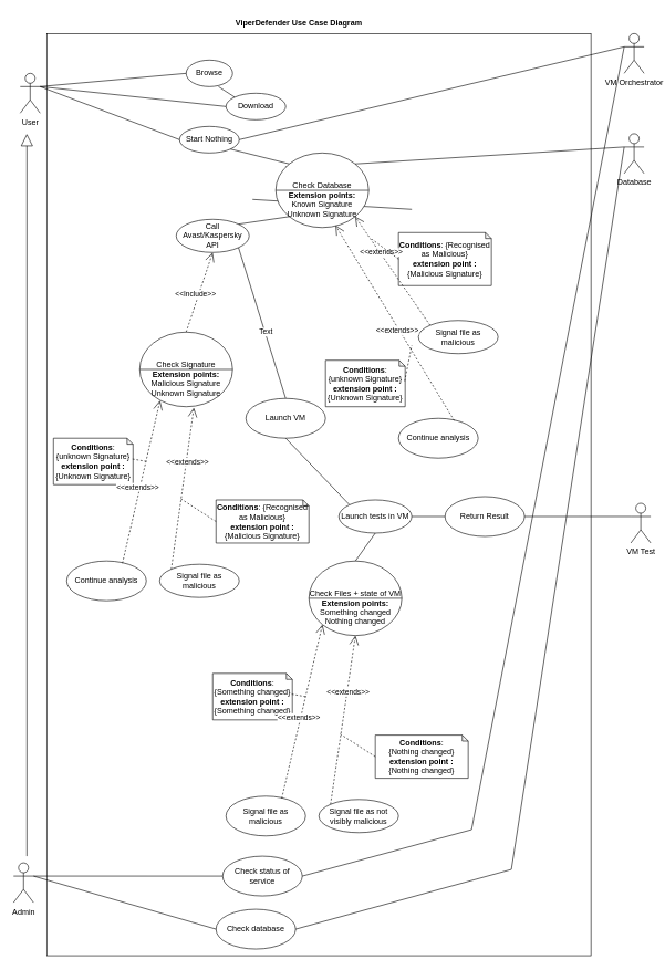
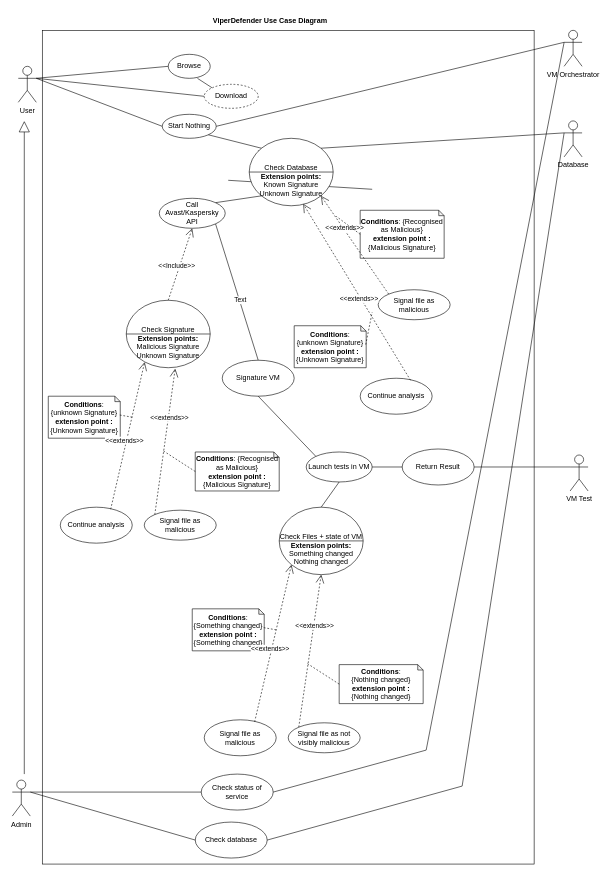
  <mxCell id="0" />
  <mxCell id="1" parent="0" />
  <mxCell id="2" value="" style="rounded=0;whiteSpace=wrap;html=1;" parent="1" vertex="1"><mxGeometry x="70" y="50" width="820" height="1390" as="geometry" /></mxCell>
  <mxCell id="3" value="&lt;b&gt;ViperDefender Use Case Diagram&lt;/b&gt;" style="text;html=1;strokeColor=none;fillColor=none;align=center;verticalAlign=middle;whiteSpace=wrap;rounded=0;" parent="1" vertex="1"><mxGeometry x="325" y="20" width="250" height="30" as="geometry" /></mxCell>
  <mxCell id="4" value="User" style="shape=umlActor;verticalLabelPosition=bottom;verticalAlign=top;html=1;outlineConnect=0;" parent="1" vertex="1"><mxGeometry x="30" y="110" width="30" height="60" as="geometry" /></mxCell>
  <mxCell id="5" value="Browse" style="ellipse;whiteSpace=wrap;html=1;" parent="1" vertex="1"><mxGeometry x="280" y="90" width="70" height="40" as="geometry" /></mxCell>
- <mxCell id="6" value="Download" style="ellipse;whiteSpace=wrap;html=1;" parent="1" vertex="1"><mxGeometry x="340" y="140" width="90" height="40" as="geometry" /></mxCell>
+ <mxCell id="6" value="Download" style="ellipse;whiteSpace=wrap;html=1;dashed=1;" parent="1" vertex="1"><mxGeometry x="340" y="140" width="90" height="40" as="geometry" /></mxCell>
  <mxCell id="7" value="" style="endArrow=none;html=1;rounded=0;entryX=0.695;entryY=1;entryDx=0;entryDy=0;exitX=0;exitY=0;exitDx=0;exitDy=0;entryPerimeter=0;" parent="1" source="6" target="5" edge="1"><mxGeometry width="50" height="50" relative="1" as="geometry"><mxPoint x="364" y="139" as="sourcePoint" /><mxPoint x="320" y="50" as="targetPoint" /></mxGeometry></mxCell>
  <mxCell id="8" value="Database" style="shape=umlActor;verticalLabelPosition=bottom;verticalAlign=top;html=1;outlineConnect=0;" parent="1" vertex="1"><mxGeometry x="940" y="201" width="30" height="60" as="geometry" /></mxCell>
  <mxCell id="9" value="VM Orchestrator" style="shape=umlActor;verticalLabelPosition=bottom;verticalAlign=top;html=1;outlineConnect=0;" parent="1" vertex="1"><mxGeometry x="940" y="50" width="30" height="60" as="geometry" /></mxCell>
  <mxCell id="10" value="" style="endArrow=none;html=1;rounded=0;entryX=1;entryY=0.5;entryDx=0;entryDy=0;exitX=0;exitY=0.5;exitDx=0;exitDy=0;" parent="1" edge="1"><mxGeometry width="50" height="50" relative="1" as="geometry"><mxPoint x="380" y="300" as="sourcePoint" /><mxPoint x="620" y="315" as="targetPoint" /></mxGeometry></mxCell>
  <mxCell id="11" value="" style="endArrow=none;html=1;rounded=0;entryX=0.044;entryY=0.307;entryDx=0;entryDy=0;exitX=1;exitY=0.5;exitDx=0;exitDy=0;entryPerimeter=0;" parent="1" edge="1"><mxGeometry width="50" height="50" relative="1" as="geometry"><mxPoint x="460" y="285" as="sourcePoint" /><mxPoint x="430" y="250" as="targetPoint" /></mxGeometry></mxCell>
  <mxCell id="12" value="&lt;br&gt;&lt;br&gt;Check Signature&lt;br&gt;&lt;b&gt;Extension points:&lt;/b&gt;&lt;br&gt;Malicious Signature&lt;br&gt;Unknown Signature" style="shape=lineEllipse;perimeter=ellipsePerimeter;whiteSpace=wrap;html=1;backgroundOutline=1;" parent="1" vertex="1"><mxGeometry x="210" y="500" width="140" height="112.5" as="geometry" /></mxCell>
  <mxCell id="13" value="" style="endArrow=none;html=1;rounded=0;exitX=1;exitY=0.333;exitDx=0;exitDy=0;exitPerimeter=0;entryX=0;entryY=0.5;entryDx=0;entryDy=0;" parent="1" source="4" target="5" edge="1"><mxGeometry width="50" height="50" relative="1" as="geometry"><mxPoint x="380" y="290" as="sourcePoint" /><mxPoint x="430" y="240" as="targetPoint" /></mxGeometry></mxCell>
  <mxCell id="14" value="" style="endArrow=none;html=1;rounded=0;exitX=1;exitY=0.333;exitDx=0;exitDy=0;exitPerimeter=0;entryX=0;entryY=0.5;entryDx=0;entryDy=0;" parent="1" source="4" target="6" edge="1"><mxGeometry width="50" height="50" relative="1" as="geometry"><mxPoint x="380" y="290" as="sourcePoint" /><mxPoint x="430" y="240" as="targetPoint" /></mxGeometry></mxCell>
  <mxCell id="15" value="&lt;b&gt;Conditions&lt;/b&gt;: {unknown Signature}&lt;br&gt;&lt;b&gt;extension point :&lt;/b&gt;&lt;br&gt;{Unknown Signature}" style="shape=note;whiteSpace=wrap;html=1;backgroundOutline=1;darkOpacity=0.05;size=9;" parent="1" vertex="1"><mxGeometry x="80" y="660" width="120" height="70" as="geometry" /></mxCell>
  <mxCell id="16" value="&lt;b&gt;Conditions&lt;/b&gt;: {Recognised as Malicious}&lt;br&gt;&lt;b&gt;extension point :&lt;/b&gt;&lt;br&gt;{Malicious Signature}" style="shape=note;whiteSpace=wrap;html=1;backgroundOutline=1;darkOpacity=0.05;size=9;" parent="1" vertex="1"><mxGeometry x="325" y="753" width="140" height="65" as="geometry" /></mxCell>
  <mxCell id="17" value="Continue analysis" style="ellipse;whiteSpace=wrap;html=1;" parent="1" vertex="1"><mxGeometry x="100" y="845" width="120" height="60" as="geometry" /></mxCell>
  <mxCell id="18" value="Signal file as malicious" style="ellipse;whiteSpace=wrap;html=1;" parent="1" vertex="1"><mxGeometry x="240" y="850" width="120" height="50" as="geometry" /></mxCell>
  <mxCell id="19" value="&amp;lt;&amp;lt;extends&amp;gt;&amp;gt;" style="endArrow=open;endSize=12;dashed=1;html=1;rounded=0;exitX=0.7;exitY=0.058;exitDx=0;exitDy=0;entryX=0.219;entryY=0.917;entryDx=0;entryDy=0;exitPerimeter=0;entryPerimeter=0;" parent="1" source="17" target="12" edge="1"><mxGeometry x="-0.069" y="3" width="160" relative="1" as="geometry"><mxPoint x="580" y="820" as="sourcePoint" /><mxPoint x="553.33" y="507.36" as="targetPoint" /><Array as="points" /><mxPoint as="offset" /></mxGeometry></mxCell>
  <mxCell id="20" value="&amp;lt;&amp;lt;extends&amp;gt;&amp;gt;" style="endArrow=open;endSize=12;dashed=1;html=1;rounded=0;exitX=0;exitY=0;exitDx=0;exitDy=0;entryX=0.583;entryY=1.014;entryDx=0;entryDy=0;entryPerimeter=0;" parent="1" source="18" target="12" edge="1"><mxGeometry x="0.331" y="-2" width="160" relative="1" as="geometry"><mxPoint x="314" y="744.64" as="sourcePoint" /><mxPoint x="320" y="520" as="targetPoint" /><Array as="points" /><mxPoint as="offset" /></mxGeometry></mxCell>
  <mxCell id="21" value="" style="endArrow=none;dashed=1;html=1;rounded=0;exitX=0;exitY=0.5;exitDx=0;exitDy=0;exitPerimeter=0;" parent="1" source="16" edge="1"><mxGeometry width="50" height="50" relative="1" as="geometry"><mxPoint x="380" y="670" as="sourcePoint" /><mxPoint x="270" y="750" as="targetPoint" /></mxGeometry></mxCell>
  <mxCell id="22" value="" style="endArrow=none;dashed=1;html=1;rounded=0;exitX=0.994;exitY=0.448;exitDx=0;exitDy=0;exitPerimeter=0;" parent="1" source="15" edge="1"><mxGeometry width="50" height="50" relative="1" as="geometry"><mxPoint x="380" y="670" as="sourcePoint" /><mxPoint x="220" y="695" as="targetPoint" /></mxGeometry></mxCell>
  <mxCell id="23" value="" style="endArrow=block;endSize=16;endFill=0;html=1;rounded=0;" parent="1" edge="1"><mxGeometry width="160" relative="1" as="geometry"><mxPoint x="40" y="1290" as="sourcePoint" /><mxPoint x="40" y="201.25" as="targetPoint" /></mxGeometry></mxCell>
  <mxCell id="24" value="VM Test" style="shape=umlActor;verticalLabelPosition=bottom;verticalAlign=top;html=1;outlineConnect=0;" vertex="1" parent="1"><mxGeometry x="950" y="758" width="30" height="60" as="geometry" /></mxCell>
  <mxCell id="25" value="Start Nothing" style="ellipse;whiteSpace=wrap;html=1;" vertex="1" parent="1"><mxGeometry x="270" y="190" width="90" height="40" as="geometry" /></mxCell>
  <mxCell id="26" value="" style="endArrow=none;html=1;rounded=0;exitX=1;exitY=0.333;exitDx=0;exitDy=0;exitPerimeter=0;entryX=0;entryY=0.5;entryDx=0;entryDy=0;" edge="1" parent="1" source="4" target="25"><mxGeometry width="50" height="50" relative="1" as="geometry"><mxPoint x="130" y="140" as="sourcePoint" /><mxPoint x="350" y="170" as="targetPoint" /></mxGeometry></mxCell>
  <mxCell id="27" value="" style="endArrow=none;html=1;rounded=0;exitX=1;exitY=0.5;exitDx=0;exitDy=0;entryX=0;entryY=0.333;entryDx=0;entryDy=0;entryPerimeter=0;" edge="1" parent="1" source="25" target="9"><mxGeometry width="50" height="50" relative="1" as="geometry"><mxPoint x="140" y="150" as="sourcePoint" /><mxPoint x="360" y="180" as="targetPoint" /></mxGeometry></mxCell>
  <mxCell id="28" value="Call Avast/Kaspersky API" style="ellipse;whiteSpace=wrap;html=1;" vertex="1" parent="1"><mxGeometry x="265" y="330" width="110" height="50" as="geometry" /></mxCell>
  <mxCell id="29" value="&amp;lt;&amp;lt;Include&amp;gt;&amp;gt;" style="endArrow=open;endSize=12;dashed=1;html=1;rounded=0;exitX=0.5;exitY=0;exitDx=0;exitDy=0;entryX=0.5;entryY=1;entryDx=0;entryDy=0;" edge="1" parent="1" source="12" target="28"><mxGeometry x="-0.09" y="5" width="160" relative="1" as="geometry"><mxPoint x="410" y="426" as="sourcePoint" /><mxPoint x="520" y="455" as="targetPoint" /><mxPoint as="offset" /></mxGeometry></mxCell>
  <mxCell id="30" value="&lt;br&gt;&lt;br&gt;Check Database&lt;br&gt;&lt;b&gt;Extension points:&lt;/b&gt;&lt;br&gt;Known Signature&lt;br&gt;Unknown Signature" style="shape=lineEllipse;perimeter=ellipsePerimeter;whiteSpace=wrap;html=1;backgroundOutline=1;" vertex="1" parent="1"><mxGeometry x="415" y="230" width="140" height="112.5" as="geometry" /></mxCell>
  <mxCell id="31" value="" style="endArrow=none;html=1;rounded=0;exitX=1;exitY=1;exitDx=0;exitDy=0;entryX=0;entryY=0;entryDx=0;entryDy=0;" edge="1" parent="1" source="25" target="30"><mxGeometry width="50" height="50" relative="1" as="geometry"><mxPoint x="130" y="140" as="sourcePoint" /><mxPoint x="350" y="170" as="targetPoint" /></mxGeometry></mxCell>
  <mxCell id="32" value="" style="endArrow=none;html=1;rounded=0;exitX=1;exitY=0;exitDx=0;exitDy=0;entryX=0;entryY=1;entryDx=0;entryDy=0;" edge="1" parent="1" source="28" target="30"><mxGeometry width="50" height="50" relative="1" as="geometry"><mxPoint x="357" y="234" as="sourcePoint" /><mxPoint x="445" y="257" as="targetPoint" /></mxGeometry></mxCell>
  <mxCell id="33" value="&lt;b&gt;Conditions&lt;/b&gt;: {unknown Signature}&lt;br&gt;&lt;b&gt;extension point :&lt;/b&gt;&lt;br&gt;{Unknown Signature}" style="shape=note;whiteSpace=wrap;html=1;backgroundOutline=1;darkOpacity=0.05;size=9;" vertex="1" parent="1"><mxGeometry x="490" y="542.5" width="120" height="70" as="geometry" /></mxCell>
  <mxCell id="34" value="&lt;b&gt;Conditions&lt;/b&gt;: {Recognised as Malicious}&lt;br&gt;&lt;b&gt;extension point :&lt;/b&gt;&lt;br&gt;{Malicious Signature}" style="shape=note;whiteSpace=wrap;html=1;backgroundOutline=1;darkOpacity=0.05;size=9;" vertex="1" parent="1"><mxGeometry x="600" y="350" width="140" height="80" as="geometry" /></mxCell>
  <mxCell id="35" value="Continue analysis" style="ellipse;whiteSpace=wrap;html=1;" vertex="1" parent="1"><mxGeometry x="600" y="630" width="120" height="60" as="geometry" /></mxCell>
  <mxCell id="36" value="Signal file as malicious" style="ellipse;whiteSpace=wrap;html=1;" vertex="1" parent="1"><mxGeometry x="630" y="482.5" width="120" height="50" as="geometry" /></mxCell>
  <mxCell id="37" value="&amp;lt;&amp;lt;extends&amp;gt;&amp;gt;" style="endArrow=open;endSize=12;dashed=1;html=1;rounded=0;exitX=0.7;exitY=0.058;exitDx=0;exitDy=0;entryX=0.643;entryY=0.972;entryDx=0;entryDy=0;exitPerimeter=0;entryPerimeter=0;" edge="1" parent="1" source="35" target="30"><mxGeometry x="-0.069" y="3" width="160" relative="1" as="geometry"><mxPoint x="725" y="1108" as="sourcePoint" /><mxPoint x="465" y="831" as="targetPoint" /><Array as="points" /><mxPoint as="offset" /></mxGeometry></mxCell>
  <mxCell id="38" value="&amp;lt;&amp;lt;extends&amp;gt;&amp;gt;" style="endArrow=open;endSize=12;dashed=1;html=1;rounded=0;exitX=0;exitY=0;exitDx=0;exitDy=0;entryX=1;entryY=1;entryDx=0;entryDy=0;" edge="1" parent="1" source="36" target="30"><mxGeometry x="0.331" y="-2" width="160" relative="1" as="geometry"><mxPoint x="459" y="1032.64" as="sourcePoint" /><mxPoint x="493" y="830" as="targetPoint" /><Array as="points" /><mxPoint as="offset" /></mxGeometry></mxCell>
  <mxCell id="39" value="" style="endArrow=none;dashed=1;html=1;rounded=0;exitX=0;exitY=0.5;exitDx=0;exitDy=0;exitPerimeter=0;" edge="1" parent="1" source="34"><mxGeometry width="50" height="50" relative="1" as="geometry"><mxPoint x="525" y="958" as="sourcePoint" /><mxPoint x="560" y="360" as="targetPoint" /></mxGeometry></mxCell>
  <mxCell id="40" value="" style="endArrow=none;dashed=1;html=1;rounded=0;exitX=0.994;exitY=0.448;exitDx=0;exitDy=0;exitPerimeter=0;" edge="1" parent="1" source="33"><mxGeometry width="50" height="50" relative="1" as="geometry"><mxPoint x="525" y="958" as="sourcePoint" /><mxPoint x="620" y="520" as="targetPoint" /></mxGeometry></mxCell>
  <mxCell id="41" value="" style="endArrow=none;html=1;rounded=0;entryX=1;entryY=0;entryDx=0;entryDy=0;exitX=0;exitY=0.333;exitDx=0;exitDy=0;exitPerimeter=0;" edge="1" parent="1" source="8" target="30"><mxGeometry width="50" height="50" relative="1" as="geometry"><mxPoint x="363" y="156" as="sourcePoint" /><mxPoint x="339" y="140" as="targetPoint" /></mxGeometry></mxCell>
  <mxCell id="42" value="Launch tests in VM" style="ellipse;whiteSpace=wrap;html=1;" vertex="1" parent="1"><mxGeometry x="510" y="753" width="110" height="50" as="geometry" /></mxCell>
  <mxCell id="43" value="&lt;br&gt;&lt;br&gt;Check Files + state of VM&lt;br&gt;&lt;b&gt;Extension points:&lt;/b&gt;&lt;br&gt;Something changed&lt;br&gt;Nothing changed" style="shape=lineEllipse;perimeter=ellipsePerimeter;whiteSpace=wrap;html=1;backgroundOutline=1;" vertex="1" parent="1"><mxGeometry x="465" y="845" width="140" height="112.5" as="geometry" /></mxCell>
  <mxCell id="44" value="" style="endArrow=none;html=1;rounded=0;entryX=0.5;entryY=1;entryDx=0;entryDy=0;exitX=0.5;exitY=0;exitDx=0;exitDy=0;" edge="1" parent="1" source="43" target="42"><mxGeometry width="50" height="50" relative="1" as="geometry"><mxPoint x="800" y="815" as="sourcePoint" /><mxPoint x="640" y="796" as="targetPoint" /></mxGeometry></mxCell>
  <mxCell id="45" value="&lt;b&gt;Conditions&lt;/b&gt;: {Something changed}&lt;br&gt;&lt;b&gt;extension point :&lt;/b&gt;&lt;br&gt;{Something changed}" style="shape=note;whiteSpace=wrap;html=1;backgroundOutline=1;darkOpacity=0.05;size=9;" vertex="1" parent="1"><mxGeometry x="320" y="1014.5" width="120" height="70" as="geometry" /></mxCell>
  <mxCell id="46" value="&lt;b&gt;Conditions&lt;/b&gt;: &lt;br&gt;{Nothing changed}&lt;br&gt;&lt;b&gt;extension point :&lt;/b&gt;&lt;br&gt;{Nothing changed}" style="shape=note;whiteSpace=wrap;html=1;backgroundOutline=1;darkOpacity=0.05;size=9;" vertex="1" parent="1"><mxGeometry x="565" y="1107.5" width="140" height="65" as="geometry" /></mxCell>
  <mxCell id="47" value="Signal file as malicious" style="ellipse;whiteSpace=wrap;html=1;" vertex="1" parent="1"><mxGeometry x="340" y="1199.5" width="120" height="60" as="geometry" /></mxCell>
  <mxCell id="48" value="Signal file as not visibly malicious" style="ellipse;whiteSpace=wrap;html=1;" vertex="1" parent="1"><mxGeometry x="480" y="1204.5" width="120" height="50" as="geometry" /></mxCell>
  <mxCell id="49" value="&amp;lt;&amp;lt;extends&amp;gt;&amp;gt;" style="endArrow=open;endSize=12;dashed=1;html=1;rounded=0;exitX=0.7;exitY=0.058;exitDx=0;exitDy=0;entryX=0;entryY=1;entryDx=0;entryDy=0;exitPerimeter=0;" edge="1" parent="1" source="47" target="43"><mxGeometry x="-0.069" y="3" width="160" relative="1" as="geometry"><mxPoint x="820" y="1174.5" as="sourcePoint" /><mxPoint x="481" y="957.5" as="targetPoint" /><Array as="points" /><mxPoint as="offset" /></mxGeometry></mxCell>
  <mxCell id="50" value="&amp;lt;&amp;lt;extends&amp;gt;&amp;gt;" style="endArrow=open;endSize=12;dashed=1;html=1;rounded=0;exitX=0;exitY=0;exitDx=0;exitDy=0;entryX=0.5;entryY=1;entryDx=0;entryDy=0;" edge="1" parent="1" source="48" target="43"><mxGeometry x="0.331" y="-2" width="160" relative="1" as="geometry"><mxPoint x="554" y="1099.14" as="sourcePoint" /><mxPoint x="532" y="968.5" as="targetPoint" /><Array as="points" /><mxPoint as="offset" /></mxGeometry></mxCell>
  <mxCell id="51" value="" style="endArrow=none;dashed=1;html=1;rounded=0;exitX=0;exitY=0.5;exitDx=0;exitDy=0;exitPerimeter=0;" edge="1" parent="1" source="46"><mxGeometry width="50" height="50" relative="1" as="geometry"><mxPoint x="620" y="1024.5" as="sourcePoint" /><mxPoint x="510" y="1104.5" as="targetPoint" /></mxGeometry></mxCell>
  <mxCell id="52" value="" style="endArrow=none;dashed=1;html=1;rounded=0;exitX=0.994;exitY=0.448;exitDx=0;exitDy=0;exitPerimeter=0;" edge="1" parent="1" source="45"><mxGeometry width="50" height="50" relative="1" as="geometry"><mxPoint x="620" y="1024.5" as="sourcePoint" /><mxPoint x="460" y="1049.5" as="targetPoint" /></mxGeometry></mxCell>
  <mxCell id="53" value="Return Result" style="ellipse;whiteSpace=wrap;html=1;" vertex="1" parent="1"><mxGeometry x="670" y="748" width="120" height="60" as="geometry" /></mxCell>
  <mxCell id="54" value="" style="endArrow=none;html=1;rounded=0;entryX=0;entryY=0.5;entryDx=0;entryDy=0;exitX=1;exitY=0.5;exitDx=0;exitDy=0;" edge="1" parent="1" source="42" target="53"><mxGeometry width="50" height="50" relative="1" as="geometry"><mxPoint x="545" y="855" as="sourcePoint" /><mxPoint x="575" y="813" as="targetPoint" /></mxGeometry></mxCell>
  <mxCell id="55" value="" style="endArrow=none;html=1;rounded=0;entryX=0;entryY=0.333;entryDx=0;entryDy=0;exitX=1;exitY=0.5;exitDx=0;exitDy=0;entryPerimeter=0;" edge="1" parent="1" source="53" target="24"><mxGeometry width="50" height="50" relative="1" as="geometry"><mxPoint x="630" y="788" as="sourcePoint" /><mxPoint x="680" y="788" as="targetPoint" /></mxGeometry></mxCell>
  <mxCell id="56" value="Admin" style="shape=umlActor;verticalLabelPosition=bottom;verticalAlign=top;html=1;outlineConnect=0;" vertex="1" parent="1"><mxGeometry x="20" y="1300" width="30" height="60" as="geometry" /></mxCell>
- <mxCell id="57" value="Launch VM" style="ellipse;whiteSpace=wrap;html=1;" vertex="1" parent="1"><mxGeometry x="370" y="600" width="120" height="60" as="geometry" /></mxCell>
+ <mxCell id="57" value="Signature VM" style="ellipse;whiteSpace=wrap;html=1;" vertex="1" parent="1"><mxGeometry x="370" y="600" width="120" height="60" as="geometry" /></mxCell>
  <mxCell id="58" value="" style="endArrow=none;html=1;rounded=0;entryX=0;entryY=0;entryDx=0;entryDy=0;exitX=0.5;exitY=1;exitDx=0;exitDy=0;" edge="1" parent="1" source="57" target="42"><mxGeometry width="50" height="50" relative="1" as="geometry"><mxPoint x="630" y="788" as="sourcePoint" /><mxPoint x="680" y="788" as="targetPoint" /></mxGeometry></mxCell>
  <mxCell id="59" value="" style="endArrow=none;html=1;rounded=0;entryX=0.5;entryY=0;entryDx=0;entryDy=0;exitX=1;exitY=1;exitDx=0;exitDy=0;" edge="1" parent="1" source="28" target="57"><mxGeometry width="50" height="50" relative="1" as="geometry"><mxPoint x="440" y="670" as="sourcePoint" /><mxPoint x="536" y="770" as="targetPoint" /></mxGeometry></mxCell>
  <mxCell id="60" value="Text" style="edgeLabel;html=1;align=center;verticalAlign=middle;resizable=0;points=[];" vertex="1" connectable="0" parent="59"><mxGeometry x="0.116" y="1" relative="1" as="geometry"><mxPoint as="offset" /></mxGeometry></mxCell>
  <mxCell id="61" value="Check database" style="ellipse;whiteSpace=wrap;html=1;" vertex="1" parent="1"><mxGeometry x="325" width="120" height="60" as="geometry" y="1370" /></mxCell>
  <mxCell id="62" value="" style="endArrow=none;html=1;rounded=0;entryX=0;entryY=0.5;entryDx=0;entryDy=0;exitX=1;exitY=0.333;exitDx=0;exitDy=0;exitPerimeter=0;" edge="1" parent="1" source="56" target="61"><mxGeometry width="50" height="50" relative="1" as="geometry"><mxPoint x="630" y="788" as="sourcePoint" /><mxPoint x="680" y="788" as="targetPoint" /></mxGeometry></mxCell>
  <mxCell id="63" value="" style="endArrow=none;html=1;rounded=0;entryX=0;entryY=0.333;entryDx=0;entryDy=0;exitX=1;exitY=0.5;exitDx=0;exitDy=0;entryPerimeter=0;" edge="1" parent="1" source="61" target="8"><mxGeometry width="50" height="50" relative="1" as="geometry"><mxPoint x="500" y="1319.29" as="sourcePoint" /><mxPoint x="655" y="1319.29" as="targetPoint" /><Array as="points"><mxPoint x="770" y="1310" /></Array></mxGeometry></mxCell>
  <mxCell id="64" value="Check status of service" style="ellipse;whiteSpace=wrap;html=1;" vertex="1" parent="1"><mxGeometry x="335" y="1290" width="120" height="60" as="geometry" /></mxCell>
  <mxCell id="65" value="" style="endArrow=none;html=1;rounded=0;entryX=0;entryY=0.5;entryDx=0;entryDy=0;exitX=1;exitY=0.333;exitDx=0;exitDy=0;exitPerimeter=0;" edge="1" parent="1" source="56" target="64"><mxGeometry width="50" height="50" relative="1" as="geometry"><mxPoint x="60" y="1330" as="sourcePoint" /><mxPoint x="215" y="1330" as="targetPoint" /></mxGeometry></mxCell>
  <mxCell id="66" value="" style="endArrow=none;html=1;rounded=0;entryX=0;entryY=0.333;entryDx=0;entryDy=0;exitX=1;exitY=0.5;exitDx=0;exitDy=0;entryPerimeter=0;" edge="1" parent="1" source="64" target="9"><mxGeometry width="50" height="50" relative="1" as="geometry"><mxPoint x="492.5" y="1320" as="sourcePoint" /><mxPoint x="777.5" y="1320" as="targetPoint" /><Array as="points"><mxPoint x="710" y="1250" /></Array></mxGeometry></mxCell>
